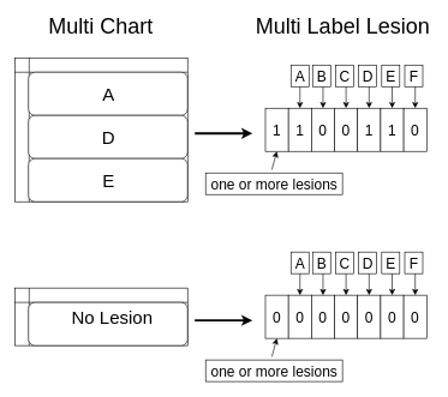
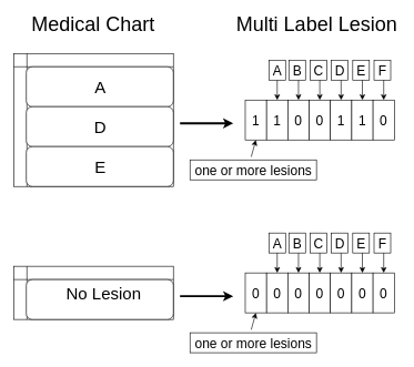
  <mxCell id="0" />
  <mxCell id="1" parent="0" />
- <mxCell id="2" value="&lt;font style=&quot;font-size: 30px&quot;&gt;Multi Chart&lt;/font&gt;" style="text;html=1;align=center;verticalAlign=middle;resizable=0;points=[];;autosize=1;" vertex="1" parent="1"><mxGeometry x="39" y="20" width="200" height="30" as="geometry" /></mxCell>
+ <mxCell id="2" value="&lt;font style=&quot;font-size: 30px&quot;&gt;Medical Chart&lt;/font&gt;" style="text;html=1;align=center;verticalAlign=middle;resizable=0;points=[];;autosize=1;" vertex="1" parent="1"><mxGeometry x="39" y="20" width="200" height="30" as="geometry" /></mxCell>
  <mxCell id="3" value="&lt;font style=&quot;font-size: 30px&quot;&gt;Multi Label Lesion&lt;/font&gt;" style="text;html=1;align=center;verticalAlign=middle;resizable=0;points=[];;autosize=1;" vertex="1" parent="1"><mxGeometry x="350" y="20" width="250" height="30" as="geometry" /></mxCell>
  <mxCell id="4" value="" style="shape=internalStorage;whiteSpace=wrap;html=1;backgroundOutline=1;" vertex="1" parent="1"><mxGeometry x="20" y="80" width="240" height="200" as="geometry" /></mxCell>
  <mxCell id="5" value="" style="rounded=1;whiteSpace=wrap;html=1;" vertex="1" parent="1"><mxGeometry x="39" y="100" width="221" height="60" as="geometry" /></mxCell>
  <mxCell id="6" value="" style="rounded=1;whiteSpace=wrap;html=1;" vertex="1" parent="1"><mxGeometry x="39" y="160" width="221" height="60" as="geometry" /></mxCell>
  <mxCell id="7" value="" style="rounded=1;whiteSpace=wrap;html=1;" vertex="1" parent="1"><mxGeometry x="39" y="220" width="221" height="60" as="geometry" /></mxCell>
  <mxCell id="8" value="&lt;font style=&quot;font-size: 25px&quot;&gt;A&lt;/font&gt;" style="text;html=1;align=center;verticalAlign=middle;resizable=0;points=[];;autosize=1;" vertex="1" parent="1"><mxGeometry x="134.5" y="120" width="30" height="20" as="geometry" /></mxCell>
  <mxCell id="9" value="&lt;font style=&quot;font-size: 25px&quot;&gt;D&lt;/font&gt;" style="text;html=1;align=center;verticalAlign=middle;resizable=0;points=[];;autosize=1;" vertex="1" parent="1"><mxGeometry x="134.5" y="180" width="30" height="20" as="geometry" /></mxCell>
  <mxCell id="10" value="&lt;font style=&quot;font-size: 25px&quot;&gt;E&lt;/font&gt;" style="text;html=1;align=center;verticalAlign=middle;resizable=0;points=[];;autosize=1;" vertex="1" parent="1"><mxGeometry x="134.5" y="240" width="30" height="20" as="geometry" /></mxCell>
  <mxCell id="11" value="" style="endArrow=classic;html=1;strokeWidth=3;" edge="1" parent="1"><mxGeometry width="50" height="50" relative="1" as="geometry"><mxPoint x="270" y="185" as="sourcePoint" /><mxPoint x="350" y="185" as="targetPoint" /></mxGeometry></mxCell>
  <mxCell id="12" value="&lt;font style=&quot;font-size: 20px&quot;&gt;one or more lesions&lt;/font&gt;" style="text;html=1;align=center;verticalAlign=middle;resizable=0;points=[];;autosize=1;strokeColor=#000000;" vertex="1" parent="1"><mxGeometry x="285" y="240" width="190" height="30" as="geometry" /></mxCell>
  <mxCell id="13" value="&lt;font style=&quot;font-size: 20px&quot;&gt;1&lt;/font&gt;" style="rounded=0;whiteSpace=wrap;html=1;" vertex="1" parent="1"><mxGeometry x="368" y="150" width="32" height="60" as="geometry" /></mxCell>
  <mxCell id="14" value="&lt;font style=&quot;font-size: 20px&quot;&gt;1&lt;/font&gt;" style="rounded=0;whiteSpace=wrap;html=1;" vertex="1" parent="1"><mxGeometry x="400" y="150" width="32" height="60" as="geometry" /></mxCell>
  <mxCell id="15" value="&lt;font style=&quot;font-size: 20px&quot;&gt;0&lt;/font&gt;" style="rounded=0;whiteSpace=wrap;html=1;" vertex="1" parent="1"><mxGeometry x="432" y="150" width="32" height="60" as="geometry" /></mxCell>
  <mxCell id="16" value="&lt;font style=&quot;font-size: 20px&quot;&gt;0&lt;/font&gt;" style="rounded=0;whiteSpace=wrap;html=1;" vertex="1" parent="1"><mxGeometry x="464" y="150" width="32" height="60" as="geometry" /></mxCell>
  <mxCell id="17" value="&lt;font style=&quot;font-size: 20px&quot;&gt;1&lt;/font&gt;" style="rounded=0;whiteSpace=wrap;html=1;" vertex="1" parent="1"><mxGeometry x="496" y="150" width="32" height="60" as="geometry" /></mxCell>
  <mxCell id="18" value="&lt;font style=&quot;font-size: 20px&quot;&gt;1&lt;/font&gt;" style="rounded=0;whiteSpace=wrap;html=1;" vertex="1" parent="1"><mxGeometry x="528" y="150" width="32" height="60" as="geometry" /></mxCell>
  <mxCell id="19" value="&lt;font style=&quot;font-size: 20px&quot;&gt;0&lt;/font&gt;" style="rounded=0;whiteSpace=wrap;html=1;" vertex="1" parent="1"><mxGeometry x="560" y="150" width="32" height="60" as="geometry" /></mxCell>
  <mxCell id="20" value="" style="endArrow=classic;html=1;strokeWidth=1;exitX=0.484;exitY=-0.15;exitDx=0;exitDy=0;exitPerimeter=0;entryX=0.5;entryY=1;entryDx=0;entryDy=0;" edge="1" parent="1" source="12" target="13"><mxGeometry width="50" height="50" relative="1" as="geometry"><mxPoint x="20" y="350" as="sourcePoint" /><mxPoint x="70" y="300" as="targetPoint" /></mxGeometry></mxCell>
  <mxCell id="21" value="&lt;font style=&quot;font-size: 20px&quot;&gt;A&lt;/font&gt;" style="text;html=1;align=center;verticalAlign=middle;resizable=0;points=[];;autosize=1;strokeColor=#000000;" vertex="1" parent="1"><mxGeometry x="403.5" y="90" width="25" height="30" as="geometry" /></mxCell>
  <mxCell id="22" value="" style="endArrow=classic;html=1;strokeWidth=1;" edge="1" parent="1"><mxGeometry width="50" height="50" relative="1" as="geometry"><mxPoint x="416" y="120" as="sourcePoint" /><mxPoint x="416" y="150" as="targetPoint" /></mxGeometry></mxCell>
  <mxCell id="23" value="&lt;font style=&quot;font-size: 20px&quot;&gt;B&lt;/font&gt;" style="text;html=1;align=center;verticalAlign=middle;resizable=0;points=[];;autosize=1;strokeColor=#000000;" vertex="1" parent="1"><mxGeometry x="433.5" y="90" width="25" height="30" as="geometry" /></mxCell>
  <mxCell id="24" value="" style="endArrow=classic;html=1;strokeWidth=1;" edge="1" parent="1"><mxGeometry width="50" height="50" relative="1" as="geometry"><mxPoint x="448" y="120" as="sourcePoint" /><mxPoint x="448" y="150" as="targetPoint" /></mxGeometry></mxCell>
  <mxCell id="25" value="&lt;font style=&quot;font-size: 20px&quot;&gt;C&lt;/font&gt;" style="text;html=1;align=center;verticalAlign=middle;resizable=0;points=[];;autosize=1;strokeColor=#000000;" vertex="1" parent="1"><mxGeometry x="465.5" y="90" width="25" height="30" as="geometry" /></mxCell>
  <mxCell id="26" value="" style="endArrow=classic;html=1;strokeWidth=1;" edge="1" parent="1"><mxGeometry width="50" height="50" relative="1" as="geometry"><mxPoint x="480" y="120" as="sourcePoint" /><mxPoint x="480" y="150" as="targetPoint" /></mxGeometry></mxCell>
  <mxCell id="27" value="&lt;font style=&quot;font-size: 20px&quot;&gt;D&lt;/font&gt;" style="text;html=1;align=center;verticalAlign=middle;resizable=0;points=[];;autosize=1;strokeColor=#000000;" vertex="1" parent="1"><mxGeometry x="497.5" y="90" width="25" height="30" as="geometry" /></mxCell>
  <mxCell id="28" value="" style="endArrow=classic;html=1;strokeWidth=1;" edge="1" parent="1"><mxGeometry width="50" height="50" relative="1" as="geometry"><mxPoint x="512" y="120" as="sourcePoint" /><mxPoint x="512" y="150" as="targetPoint" /></mxGeometry></mxCell>
  <mxCell id="29" value="&lt;font style=&quot;font-size: 20px&quot;&gt;E&lt;/font&gt;" style="text;html=1;align=center;verticalAlign=middle;resizable=0;points=[];;autosize=1;strokeColor=#000000;" vertex="1" parent="1"><mxGeometry x="529.5" y="90" width="25" height="30" as="geometry" /></mxCell>
  <mxCell id="30" value="" style="endArrow=classic;html=1;strokeWidth=1;" edge="1" parent="1"><mxGeometry width="50" height="50" relative="1" as="geometry"><mxPoint x="544" y="120" as="sourcePoint" /><mxPoint x="544" y="150" as="targetPoint" /></mxGeometry></mxCell>
  <mxCell id="31" value="&lt;font style=&quot;font-size: 20px&quot;&gt;F&lt;/font&gt;" style="text;html=1;align=center;verticalAlign=middle;resizable=0;points=[];;autosize=1;strokeColor=#000000;" vertex="1" parent="1"><mxGeometry x="561.5" y="90" width="25" height="30" as="geometry" /></mxCell>
  <mxCell id="32" value="" style="endArrow=classic;html=1;strokeWidth=1;" edge="1" parent="1"><mxGeometry width="50" height="50" relative="1" as="geometry"><mxPoint x="576" y="120" as="sourcePoint" /><mxPoint x="576" y="150" as="targetPoint" /></mxGeometry></mxCell>
  <mxCell id="33" value="" style="shape=internalStorage;whiteSpace=wrap;html=1;backgroundOutline=1;" vertex="1" parent="1"><mxGeometry x="20" y="400" width="240" height="80" as="geometry" /></mxCell>
  <mxCell id="34" value="" style="rounded=1;whiteSpace=wrap;html=1;" vertex="1" parent="1"><mxGeometry x="39" y="420" width="221" height="60" as="geometry" /></mxCell>
  <mxCell id="35" value="&lt;font style=&quot;font-size: 25px&quot;&gt;No Lesion&lt;/font&gt;" style="text;html=1;align=center;verticalAlign=middle;resizable=0;points=[];;autosize=1;" vertex="1" parent="1"><mxGeometry x="89.5" y="430" width="130" height="20" as="geometry" /></mxCell>
  <mxCell id="36" value="" style="endArrow=classic;html=1;strokeWidth=3;" edge="1" parent="1"><mxGeometry width="50" height="50" relative="1" as="geometry"><mxPoint x="270" y="445" as="sourcePoint" /><mxPoint x="350" y="445" as="targetPoint" /></mxGeometry></mxCell>
  <mxCell id="37" value="&lt;font style=&quot;font-size: 20px&quot;&gt;one or more lesions&lt;/font&gt;" style="text;html=1;align=center;verticalAlign=middle;resizable=0;points=[];;autosize=1;strokeColor=#000000;" vertex="1" parent="1"><mxGeometry x="285" y="500" width="190" height="30" as="geometry" /></mxCell>
  <mxCell id="38" value="&lt;font style=&quot;font-size: 20px&quot;&gt;0&lt;/font&gt;" style="rounded=0;whiteSpace=wrap;html=1;" vertex="1" parent="1"><mxGeometry x="368" y="410" width="32" height="60" as="geometry" /></mxCell>
  <mxCell id="39" value="&lt;font style=&quot;font-size: 20px&quot;&gt;0&lt;/font&gt;" style="rounded=0;whiteSpace=wrap;html=1;" vertex="1" parent="1"><mxGeometry x="400" y="410" width="32" height="60" as="geometry" /></mxCell>
  <mxCell id="40" value="&lt;font style=&quot;font-size: 20px&quot;&gt;0&lt;/font&gt;" style="rounded=0;whiteSpace=wrap;html=1;" vertex="1" parent="1"><mxGeometry x="432" y="410" width="32" height="60" as="geometry" /></mxCell>
  <mxCell id="41" value="&lt;font style=&quot;font-size: 20px&quot;&gt;0&lt;/font&gt;" style="rounded=0;whiteSpace=wrap;html=1;" vertex="1" parent="1"><mxGeometry x="464" y="410" width="32" height="60" as="geometry" /></mxCell>
  <mxCell id="42" value="&lt;font style=&quot;font-size: 20px&quot;&gt;0&lt;/font&gt;" style="rounded=0;whiteSpace=wrap;html=1;" vertex="1" parent="1"><mxGeometry x="496" y="410" width="32" height="60" as="geometry" /></mxCell>
  <mxCell id="43" value="&lt;font style=&quot;font-size: 20px&quot;&gt;0&lt;/font&gt;" style="rounded=0;whiteSpace=wrap;html=1;" vertex="1" parent="1"><mxGeometry x="528" y="410" width="32" height="60" as="geometry" /></mxCell>
  <mxCell id="44" value="&lt;font style=&quot;font-size: 20px&quot;&gt;0&lt;/font&gt;" style="rounded=0;whiteSpace=wrap;html=1;" vertex="1" parent="1"><mxGeometry x="560" y="410" width="32" height="60" as="geometry" /></mxCell>
  <mxCell id="45" value="" style="endArrow=classic;html=1;strokeWidth=1;exitX=0.484;exitY=-0.15;exitDx=0;exitDy=0;exitPerimeter=0;entryX=0.5;entryY=1;entryDx=0;entryDy=0;" edge="1" parent="1" source="37" target="38"><mxGeometry width="50" height="50" relative="1" as="geometry"><mxPoint x="20" y="610" as="sourcePoint" /><mxPoint x="70" y="560" as="targetPoint" /></mxGeometry></mxCell>
  <mxCell id="46" value="&lt;font style=&quot;font-size: 20px&quot;&gt;A&lt;/font&gt;" style="text;html=1;align=center;verticalAlign=middle;resizable=0;points=[];;autosize=1;strokeColor=#000000;" vertex="1" parent="1"><mxGeometry x="403.5" y="350" width="25" height="30" as="geometry" /></mxCell>
  <mxCell id="47" value="" style="endArrow=classic;html=1;strokeWidth=1;" edge="1" parent="1"><mxGeometry width="50" height="50" relative="1" as="geometry"><mxPoint x="416" y="380" as="sourcePoint" /><mxPoint x="416" y="410" as="targetPoint" /></mxGeometry></mxCell>
  <mxCell id="48" value="&lt;font style=&quot;font-size: 20px&quot;&gt;B&lt;/font&gt;" style="text;html=1;align=center;verticalAlign=middle;resizable=0;points=[];;autosize=1;strokeColor=#000000;" vertex="1" parent="1"><mxGeometry x="433.5" y="350" width="25" height="30" as="geometry" /></mxCell>
  <mxCell id="49" value="" style="endArrow=classic;html=1;strokeWidth=1;" edge="1" parent="1"><mxGeometry width="50" height="50" relative="1" as="geometry"><mxPoint x="448" y="380" as="sourcePoint" /><mxPoint x="448" y="410" as="targetPoint" /></mxGeometry></mxCell>
  <mxCell id="50" value="&lt;font style=&quot;font-size: 20px&quot;&gt;C&lt;/font&gt;" style="text;html=1;align=center;verticalAlign=middle;resizable=0;points=[];;autosize=1;strokeColor=#000000;" vertex="1" parent="1"><mxGeometry x="465.5" y="350" width="25" height="30" as="geometry" /></mxCell>
  <mxCell id="51" value="" style="endArrow=classic;html=1;strokeWidth=1;" edge="1" parent="1"><mxGeometry width="50" height="50" relative="1" as="geometry"><mxPoint x="480" y="380" as="sourcePoint" /><mxPoint x="480" y="410" as="targetPoint" /></mxGeometry></mxCell>
  <mxCell id="52" value="&lt;font style=&quot;font-size: 20px&quot;&gt;D&lt;/font&gt;" style="text;html=1;align=center;verticalAlign=middle;resizable=0;points=[];;autosize=1;strokeColor=#000000;" vertex="1" parent="1"><mxGeometry x="497.5" y="350" width="25" height="30" as="geometry" /></mxCell>
  <mxCell id="53" value="" style="endArrow=classic;html=1;strokeWidth=1;" edge="1" parent="1"><mxGeometry width="50" height="50" relative="1" as="geometry"><mxPoint x="512" y="380" as="sourcePoint" /><mxPoint x="512" y="410" as="targetPoint" /></mxGeometry></mxCell>
  <mxCell id="54" value="&lt;font style=&quot;font-size: 20px&quot;&gt;E&lt;/font&gt;" style="text;html=1;align=center;verticalAlign=middle;resizable=0;points=[];;autosize=1;strokeColor=#000000;" vertex="1" parent="1"><mxGeometry x="529.5" y="350" width="25" height="30" as="geometry" /></mxCell>
  <mxCell id="55" value="" style="endArrow=classic;html=1;strokeWidth=1;" edge="1" parent="1"><mxGeometry width="50" height="50" relative="1" as="geometry"><mxPoint x="544" y="380" as="sourcePoint" /><mxPoint x="544" y="410" as="targetPoint" /></mxGeometry></mxCell>
  <mxCell id="56" value="&lt;font style=&quot;font-size: 20px&quot;&gt;F&lt;/font&gt;" style="text;html=1;align=center;verticalAlign=middle;resizable=0;points=[];;autosize=1;strokeColor=#000000;" vertex="1" parent="1"><mxGeometry x="561.5" y="350" width="25" height="30" as="geometry" /></mxCell>
  <mxCell id="57" value="" style="endArrow=classic;html=1;strokeWidth=1;" edge="1" parent="1"><mxGeometry width="50" height="50" relative="1" as="geometry"><mxPoint x="576" y="380" as="sourcePoint" /><mxPoint x="576" y="410" as="targetPoint" /></mxGeometry></mxCell>
